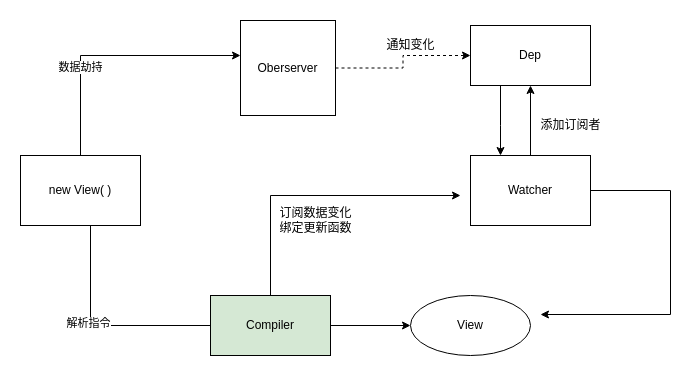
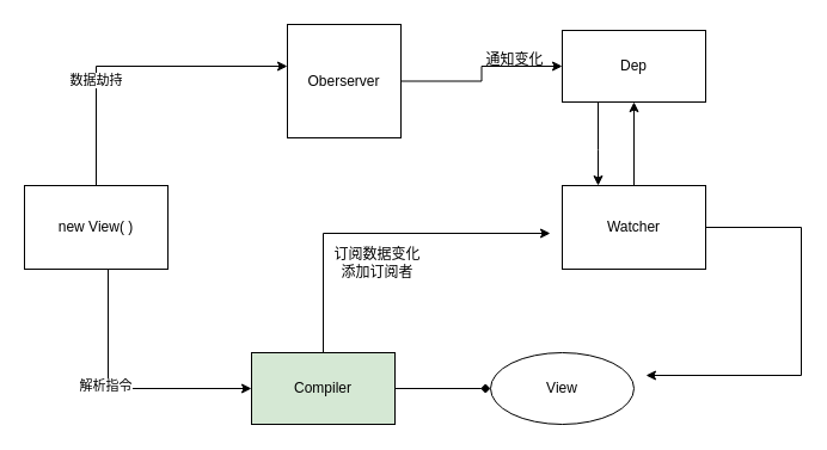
  <mxCell id="0" />
  <mxCell id="1" parent="0" />
  <mxCell id="2" value="" style="edgeStyle=orthogonalEdgeStyle;rounded=0;orthogonalLoop=1;jettySize=auto;html=1;" edge="1" parent="1" source="6" target="8"><mxGeometry relative="1" as="geometry"><Array as="points"><mxPoint x="80" y="55" /></Array></mxGeometry></mxCell>
  <mxCell id="3" value="数据劫持" style="edgeLabel;html=1;align=center;verticalAlign=middle;resizable=0;points=[];" vertex="1" connectable="0" parent="2"><mxGeometry x="-0.315" y="1" relative="1" as="geometry"><mxPoint as="offset" /></mxGeometry></mxCell>
- <mxCell id="4" value="" style="edgeStyle=orthogonalEdgeStyle;rounded=0;orthogonalLoop=1;jettySize=auto;html=1;endArrow=none;" edge="1" parent="1" source="6" target="18"><mxGeometry relative="1" as="geometry"><Array as="points"><mxPoint x="90" y="325" /></Array></mxGeometry></mxCell>
+ <mxCell id="4" value="" style="edgeStyle=orthogonalEdgeStyle;rounded=0;orthogonalLoop=1;jettySize=auto;html=1;" edge="1" parent="1" source="6" target="18"><mxGeometry relative="1" as="geometry"><Array as="points"><mxPoint x="90" y="325" /></Array></mxGeometry></mxCell>
  <mxCell id="5" value="解析指令" style="edgeLabel;html=1;align=center;verticalAlign=middle;resizable=0;points=[];" vertex="1" connectable="0" parent="4"><mxGeometry x="-0.118" y="-3" relative="1" as="geometry"><mxPoint as="offset" /></mxGeometry></mxCell>
  <mxCell id="6" value="new View( )" style="rounded=0;whiteSpace=wrap;html=1;" vertex="1" parent="1"><mxGeometry x="20" y="155" width="120" height="70" as="geometry" /></mxCell>
- <mxCell id="7" value="" style="edgeStyle=orthogonalEdgeStyle;rounded=0;orthogonalLoop=1;jettySize=auto;html=1;dashed=1;" edge="1" parent="1" source="8" target="10"><mxGeometry relative="1" as="geometry" /></mxCell>
+ <mxCell id="7" value="" style="edgeStyle=orthogonalEdgeStyle;rounded=0;orthogonalLoop=1;jettySize=auto;html=1;" edge="1" parent="1" source="8" target="10"><mxGeometry relative="1" as="geometry" /></mxCell>
  <mxCell id="8" value="Oberserver" style="rounded=0;whiteSpace=wrap;html=1;" vertex="1" parent="1"><mxGeometry x="240" y="20" width="95" height="95" as="geometry" /></mxCell>
  <mxCell id="9" value="" style="edgeStyle=orthogonalEdgeStyle;rounded=0;orthogonalLoop=1;jettySize=auto;html=1;" edge="1" parent="1" source="10" target="14"><mxGeometry relative="1" as="geometry"><Array as="points"><mxPoint x="500" y="125" /><mxPoint x="500" y="125" /></Array></mxGeometry></mxCell>
  <mxCell id="10" value="Dep" style="whiteSpace=wrap;html=1;rounded=0;" vertex="1" parent="1"><mxGeometry x="470" y="25" width="120" height="60" as="geometry" /></mxCell>
- <mxCell id="11" value="通知变化" style="text;html=1;align=center;verticalAlign=middle;resizable=0;points=[];autosize=1;strokeColor=none;fillColor=none;" vertex="1" parent="1"><mxGeometry x="380" y="35" width="60" height="20" as="geometry" /></mxCell>
+ <mxCell id="11" value="通知变化" style="text;html=1;align=center;verticalAlign=middle;resizable=0;points=[];autosize=1;strokeColor=none;fillColor=none;" vertex="1" parent="1"><mxGeometry x="400" y="40" width="60" height="20" as="geometry" /></mxCell>
  <mxCell id="12" value="" style="edgeStyle=orthogonalEdgeStyle;rounded=0;orthogonalLoop=1;jettySize=auto;html=1;" edge="1" parent="1" source="14" target="10"><mxGeometry relative="1" as="geometry" /></mxCell>
  <mxCell id="13" value="" style="edgeStyle=orthogonalEdgeStyle;rounded=0;orthogonalLoop=1;jettySize=auto;html=1;" edge="1" parent="1" source="14"><mxGeometry relative="1" as="geometry"><mxPoint x="540" y="314" as="targetPoint" /><Array as="points"><mxPoint x="670" y="190" /><mxPoint x="670" y="314" /></Array></mxGeometry></mxCell>
  <mxCell id="14" value="Watcher" style="whiteSpace=wrap;html=1;rounded=0;" vertex="1" parent="1"><mxGeometry x="470" y="155" width="120" height="70" as="geometry" /></mxCell>
- <mxCell id="15" value="添加订阅者" style="text;html=1;align=center;verticalAlign=middle;resizable=0;points=[];autosize=1;strokeColor=none;fillColor=none;" vertex="1" parent="1"><mxGeometry x="530" y="115" width="80" height="20" as="geometry" /></mxCell>
  <mxCell id="16" value="" style="edgeStyle=orthogonalEdgeStyle;rounded=0;orthogonalLoop=1;jettySize=auto;html=1;" edge="1" parent="1" source="18"><mxGeometry relative="1" as="geometry"><mxPoint x="460" y="195" as="targetPoint" /><Array as="points"><mxPoint x="270" y="195" /></Array></mxGeometry></mxCell>
- <mxCell id="17" value="" style="edgeStyle=orthogonalEdgeStyle;rounded=0;orthogonalLoop=1;jettySize=auto;html=1;" edge="1" parent="1" source="18" target="20"><mxGeometry relative="1" as="geometry" /></mxCell>
+ <mxCell id="17" value="" style="edgeStyle=orthogonalEdgeStyle;rounded=0;orthogonalLoop=1;jettySize=auto;html=1;endArrow=diamond;" edge="1" parent="1" source="18" target="20"><mxGeometry relative="1" as="geometry" /></mxCell>
  <mxCell id="18" value="Compiler" style="whiteSpace=wrap;html=1;rounded=0;fillColor=#d5e8d4;" vertex="1" parent="1"><mxGeometry x="210" y="295" width="120" height="60" as="geometry" /></mxCell>
- <mxCell id="19" value="订阅数据变化&lt;br&gt;绑定更新函数" style="text;html=1;align=center;verticalAlign=middle;resizable=0;points=[];autosize=1;strokeColor=none;fillColor=none;" vertex="1" parent="1"><mxGeometry x="270" y="205" width="90" height="30" as="geometry" /></mxCell>
+ <mxCell id="19" value="订阅数据变化&lt;br&gt;添加订阅者" style="text;html=1;align=center;verticalAlign=middle;resizable=0;points=[];autosize=1;strokeColor=none;fillColor=none;" vertex="1" parent="1"><mxGeometry x="270" y="205" width="90" height="30" as="geometry" /></mxCell>
  <mxCell id="20" value="View" style="ellipse;whiteSpace=wrap;html=1;rounded=0;" vertex="1" parent="1"><mxGeometry x="410" y="295" width="120" height="60" as="geometry" /></mxCell>
